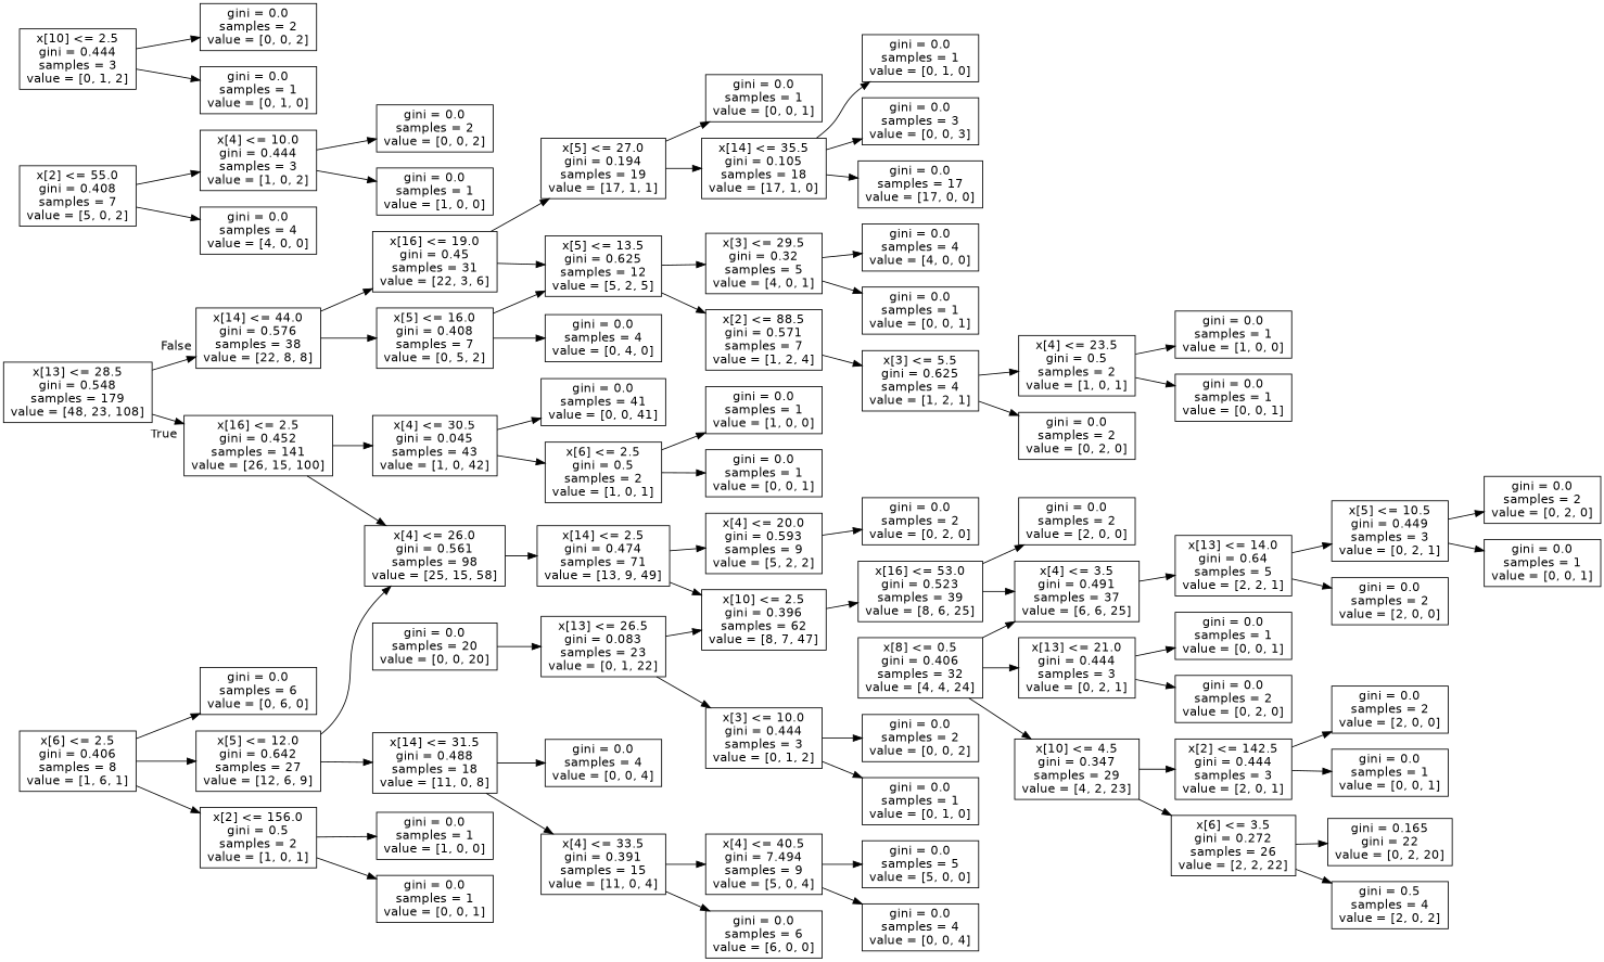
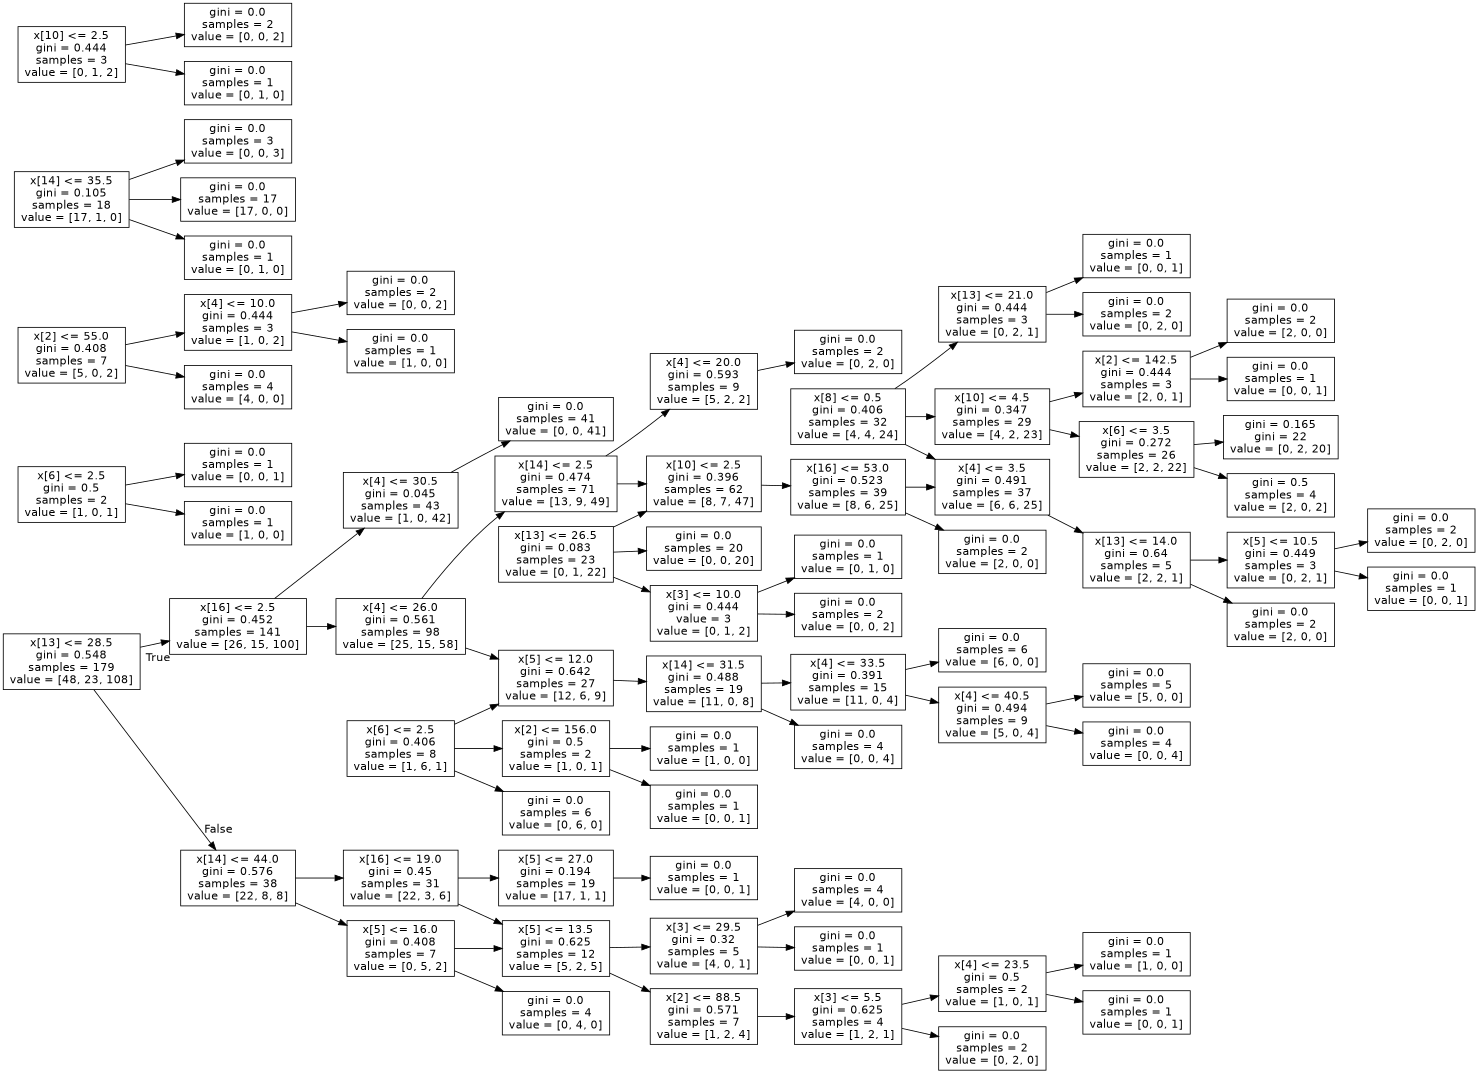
  digraph {
    rankdir=LR
    node [fontname=helvetica shape=box]
    edge [fontname=helvetica]
    n1 [label="x[13] <= 28.5\ngini = 0.548\nsamples = 179\nvalue = [48, 23, 108]"]
    n2 [label="x[16] <= 2.5\ngini = 0.452\nsamples = 141\nvalue = [26, 15, 100]"]
    n3 [label="x[14] <= 44.0\ngini = 0.576\nsamples = 38\nvalue = [22, 8, 8]"]
    n4 [label="x[4] <= 30.5\ngini = 0.045\nsamples = 43\nvalue = [1, 0, 42]"]
    n5 [label="x[4] <= 26.0\ngini = 0.561\nsamples = 98\nvalue = [25, 15, 58]"]
    n6 [label="x[16] <= 19.0\ngini = 0.45\nsamples = 31\nvalue = [22, 3, 6]"]
    n7 [label="x[5] <= 16.0\ngini = 0.408\nsamples = 7\nvalue = [0, 5, 2]"]
    n8 [label="gini = 0.0\nsamples = 41\nvalue = [0, 0, 41]"]
    n9 [label="x[6] <= 2.5\ngini = 0.5\nsamples = 2\nvalue = [1, 0, 1]"]
    n10 [label="x[14] <= 2.5\ngini = 0.474\nsamples = 71\nvalue = [13, 9, 49]"]
    n11 [label="x[5] <= 12.0\ngini = 0.642\nsamples = 27\nvalue = [12, 6, 9]"]
    n12 [label="gini = 0.0\nsamples = 1\nvalue = [0, 0, 1]"]
    n13 [label="gini = 0.0\nsamples = 1\nvalue = [1, 0, 0]"]
    n14 [label="x[4] <= 20.0\ngini = 0.593\nsamples = 9\nvalue = [5, 2, 2]"]
    n15 [label="x[10] <= 2.5\ngini = 0.396\nsamples = 62\nvalue = [8, 7, 47]"]
-   n16 [label="x[14] <= 31.5\ngini = 0.488\nsamples = 18\nvalue = [11, 0, 8]"]
+   n16 [label="x[14] <= 31.5\ngini = 0.488\nsamples = 19\nvalue = [11, 0, 8]"]
    n17 [label="gini = 0.0\nsamples = 2\nvalue = [0, 2, 0]"]
    n18 [label="x[16] <= 53.0\ngini = 0.523\nsamples = 39\nvalue = [8, 6, 25]"]
    n19 [label="x[2] <= 55.0\ngini = 0.408\nsamples = 7\nvalue = [5, 0, 2]"]
    n20 [label="x[4] <= 10.0\ngini = 0.444\nsamples = 3\nvalue = [1, 0, 2]"]
    n21 [label="gini = 0.0\nsamples = 4\nvalue = [4, 0, 0]"]
    n22 [label="gini = 0.0\nsamples = 2\nvalue = [0, 0, 2]"]
    n23 [label="gini = 0.0\nsamples = 1\nvalue = [1, 0, 0]"]
    n24 [label="x[13] <= 26.5\ngini = 0.083\nsamples = 23\nvalue = [0, 1, 22]"]
    n25 [label="gini = 0.0\nsamples = 20\nvalue = [0, 0, 20]"]
-   n26 [label="x[3] <= 10.0\ngini = 0.444\nsamples = 3\nvalue = [0, 1, 2]"]
+   n26 [label="x[3] <= 10.0\ngini = 0.444\nvalue = 3\nvalue = [0, 1, 2]"]
    n27 [label="x[4] <= 3.5\ngini = 0.491\nsamples = 37\nvalue = [6, 6, 25]"]
    n28 [label="gini = 0.0\nsamples = 2\nvalue = [2, 0, 0]"]
    n29 [label="gini = 0.0\nsamples = 1\nvalue = [0, 1, 0]"]
    n30 [label="gini = 0.0\nsamples = 2\nvalue = [0, 0, 2]"]
    n31 [label="x[13] <= 14.0\ngini = 0.64\nsamples = 5\nvalue = [2, 2, 1]"]
    n32 [label="x[5] <= 10.5\ngini = 0.449\nsamples = 3\nvalue = [0, 2, 1]"]
    n33 [label="gini = 0.0\nsamples = 2\nvalue = [2, 0, 0]"]
    n34 [label="x[8] <= 0.5\ngini = 0.406\nsamples = 32\nvalue = [4, 4, 24]"]
    n35 [label="x[13] <= 21.0\ngini = 0.444\nsamples = 3\nvalue = [0, 2, 1]"]
    n36 [label="x[10] <= 4.5\ngini = 0.347\nsamples = 29\nvalue = [4, 2, 23]"]
    n37 [label="gini = 0.0\nsamples = 2\nvalue = [0, 2, 0]"]
    n38 [label="gini = 0.0\nsamples = 1\nvalue = [0, 0, 1]"]
    n39 [label="gini = 0.0\nsamples = 2\nvalue = [0, 2, 0]"]
    n40 [label="gini = 0.0\nsamples = 1\nvalue = [0, 0, 1]"]
    n41 [label="x[6] <= 3.5\ngini = 0.272\nsamples = 26\nvalue = [2, 2, 22]"]
    n42 [label="x[2] <= 142.5\ngini = 0.444\nsamples = 3\nvalue = [2, 0, 1]"]
    n43 [label="gini = 0.165\ngini = 22\nvalue = [0, 2, 20]"]
    n44 [label="gini = 0.5\nsamples = 4\nvalue = [2, 0, 2]"]
    n45 [label="gini = 0.0\nsamples = 2\nvalue = [2, 0, 0]"]
    n46 [label="gini = 0.0\nsamples = 1\nvalue = [0, 0, 1]"]
    n47 [label="x[6] <= 2.5\ngini = 0.406\nsamples = 8\nvalue = [1, 6, 1]"]
    n48 [label="gini = 0.0\nsamples = 6\nvalue = [0, 6, 0]"]
    n49 [label="x[2] <= 156.0\ngini = 0.5\nsamples = 2\nvalue = [1, 0, 1]"]
    n50 [label="x[4] <= 33.5\ngini = 0.391\nsamples = 15\nvalue = [11, 0, 4]"]
    n51 [label="gini = 0.0\nsamples = 4\nvalue = [0, 0, 4]"]
    n52 [label="gini = 0.0\nsamples = 1\nvalue = [1, 0, 0]"]
    n53 [label="gini = 0.0\nsamples = 1\nvalue = [0, 0, 1]"]
    n54 [label="gini = 0.0\nsamples = 6\nvalue = [6, 0, 0]"]
-   n55 [label="x[4] <= 40.5\ngini = 7.494\nsamples = 9\nvalue = [5, 0, 4]"]
+   n55 [label="x[4] <= 40.5\ngini = 0.494\nsamples = 9\nvalue = [5, 0, 4]"]
    n56 [label="gini = 0.0\nsamples = 4\nvalue = [0, 0, 4]"]
    n57 [label="gini = 0.0\nsamples = 5\nvalue = [5, 0, 0]"]
    n58 [label="x[5] <= 13.5\ngini = 0.625\nsamples = 12\nvalue = [5, 2, 5]"]
    n59 [label="x[5] <= 27.0\ngini = 0.194\nsamples = 19\nvalue = [17, 1, 1]"]
    n60 [label="gini = 0.0\nsamples = 4\nvalue = [0, 4, 0]"]
    n61 [label="x[2] <= 88.5\ngini = 0.571\nsamples = 7\nvalue = [1, 2, 4]"]
    n62 [label="x[3] <= 29.5\ngini = 0.32\nsamples = 5\nvalue = [4, 0, 1]"]
    n63 [label="x[14] <= 35.5\ngini = 0.105\nsamples = 18\nvalue = [17, 1, 0]"]
    n64 [label="gini = 0.0\nsamples = 1\nvalue = [0, 0, 1]"]
    n65 [label="x[3] <= 5.5\ngini = 0.625\nsamples = 4\nvalue = [1, 2, 1]"]
    n66 [label="gini = 0.0\nsamples = 4\nvalue = [4, 0, 0]"]
    n67 [label="gini = 0.0\nsamples = 1\nvalue = [0, 0, 1]"]
    n68 [label="gini = 0.0\nsamples = 3\nvalue = [0, 0, 3]"]
    n69 [label="x[4] <= 23.5\ngini = 0.5\nsamples = 2\nvalue = [1, 0, 1]"]
    n70 [label="gini = 0.0\nsamples = 2\nvalue = [0, 2, 0]"]
    n71 [label="gini = 0.0\nsamples = 1\nvalue = [0, 0, 1]"]
    n72 [label="gini = 0.0\nsamples = 1\nvalue = [1, 0, 0]"]
    n73 [label="gini = 0.0\nsamples = 17\nvalue = [17, 0, 0]"]
    n74 [label="gini = 0.0\nsamples = 1\nvalue = [0, 1, 0]"]
    n75 [label="x[10] <= 2.5\ngini = 0.444\nsamples = 3\nvalue = [0, 1, 2]"]
    n76 [label="gini = 0.0\nsamples = 2\nvalue = [0, 0, 2]"]
    n77 [label="gini = 0.0\nsamples = 1\nvalue = [0, 1, 0]"]
    n1 -> n2 [headlabel=True labelangle=45 labeldistance=2.5]
    n1 -> n3 [headlabel=False labelangle=-45 labeldistance=2.5]
    n2 -> n4
    n2 -> n5
    n3 -> n6
    n3 -> n7
    n4 -> n8
-   n4 -> n9
    n5 -> n10
-   n11 -> n5
+   n5 -> n11
    n6 -> n58
    n6 -> n59
    n7 -> n58
    n7 -> n60
    n9 -> n12
    n9 -> n13
    n10 -> n14
    n10 -> n15
    n11 -> n16
    n14 -> n17
    n15 -> n18
    n16 -> n50
    n16 -> n51
    n18 -> n27
    n18 -> n28
    n19 -> n20
    n19 -> n21
    n20 -> n22
    n20 -> n23
    n24 -> n15
-   n25 -> n24
+   n24 -> n25
    n24 -> n26
    n26 -> n29
    n26 -> n30
    n27 -> n31
    n31 -> n32
    n31 -> n33
    n32 -> n37
    n32 -> n38
    n34 -> n27
    n34 -> n35
    n34 -> n36
    n35 -> n39
    n35 -> n40
    n36 -> n41
    n36 -> n42
    n41 -> n43
    n41 -> n44
    n42 -> n45
    n42 -> n46
    n47 -> n11
    n47 -> n48
    n47 -> n49
    n49 -> n52
    n49 -> n53
    n50 -> n54
    n50 -> n55
    n55 -> n56
    n55 -> n57
    n58 -> n61
    n58 -> n62
-   n59 -> n63
    n59 -> n64
    n61 -> n65
    n62 -> n66
    n62 -> n67
    n63 -> n68
    n63 -> n73
    n63 -> n74
    n65 -> n69
    n65 -> n70
    n69 -> n71
    n69 -> n72
    n75 -> n76
    n75 -> n77
  }
